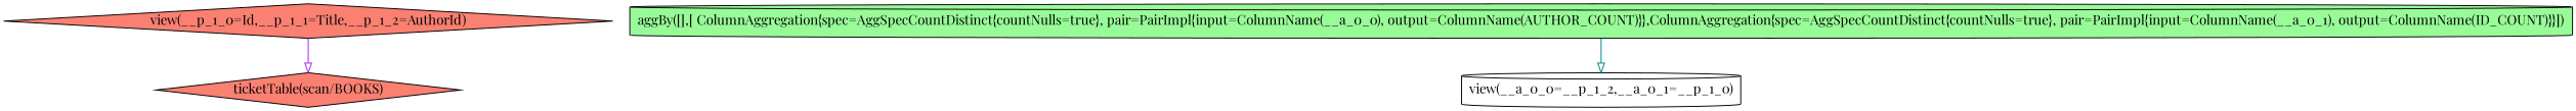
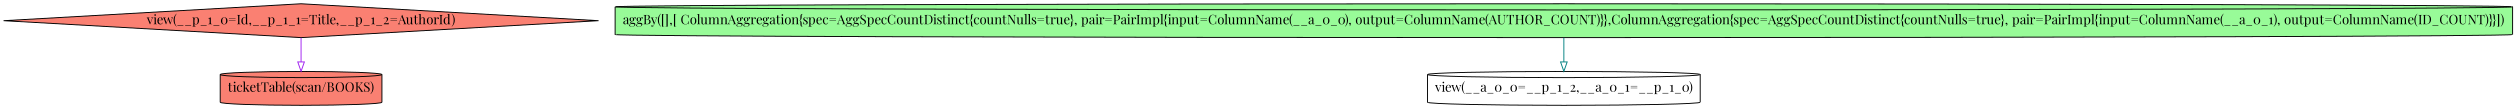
  digraph {
    fontname="Playfair Display"
    node [fillcolor=salmon fontname="Playfair Display" shape=diamond style=filled]
    edge [arrowhead=onormal fontname="Playfair Display"]
-   n1 [label="ticketTable(scan/BOOKS)"]
+   n1 [label="ticketTable(scan/BOOKS)" shape=cylinder]
    n2 [label="view(__p_1_0=Id,__p_1_1=Title,__p_1_2=AuthorId)"]
    n3 [fillcolor=white label="view(__a_0_0=__p_1_2,__a_0_1=__p_1_0)" shape=cylinder]
    n4 [fillcolor=palegreen label="aggBy([],[ ColumnAggregation{spec=AggSpecCountDistinct{countNulls=true}, pair=PairImpl{input=ColumnName(__a_0_0), output=ColumnName(AUTHOR_COUNT)}},ColumnAggregation{spec=AggSpecCountDistinct{countNulls=true}, pair=PairImpl{input=ColumnName(__a_0_1), output=ColumnName(ID_COUNT)}}])" shape=cylinder]
    n2 -> n1 [color=purple]
    n4 -> n3 [color=teal]
  }
